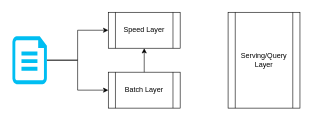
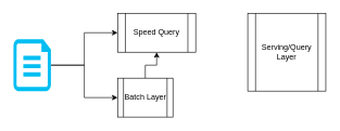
  <mxCell id="0" />
  <mxCell id="1" parent="0" />
  <mxCell id="2" style="edgeStyle=orthogonalEdgeStyle;rounded=0;orthogonalLoop=1;jettySize=auto;html=1;entryX=0;entryY=0.5;entryDx=0;entryDy=0;" edge="1" parent="1" source="4" target="5"><mxGeometry relative="1" as="geometry" /></mxCell>
  <mxCell id="3" style="edgeStyle=orthogonalEdgeStyle;rounded=0;orthogonalLoop=1;jettySize=auto;html=1;entryX=0;entryY=0.5;entryDx=0;entryDy=0;" edge="1" parent="1" source="4" target="6"><mxGeometry relative="1" as="geometry" /></mxCell>
  <mxCell id="4" value="" style="verticalLabelPosition=bottom;html=1;verticalAlign=top;align=center;strokeColor=none;fillColor=#00BEF2;shape=mxgraph.azure.file;pointerEvents=1;" vertex="1" parent="1"><mxGeometry x="20" y="60" width="57.5" height="80" as="geometry" /></mxCell>
- <mxCell id="5" value="Speed Layer" style="shape=process;whiteSpace=wrap;html=1;backgroundOutline=1;" vertex="1" parent="1"><mxGeometry x="180" y="20" width="120" height="60" as="geometry" /></mxCell>
- <mxCell id="6" value="Batch Layer" style="shape=process;whiteSpace=wrap;html=1;backgroundOutline=1;" vertex="1" parent="1"><mxGeometry x="180" y="120" width="120" height="60" as="geometry" /></mxCell>
- <mxCell id="7" value="Serving/Query Layer" style="shape=process;whiteSpace=wrap;html=1;backgroundOutline=1;" vertex="1" parent="1"><mxGeometry x="380" y="20" width="120" height="160" as="geometry" /></mxCell>
+ <mxCell id="5" value="Speed Query" style="shape=process;whiteSpace=wrap;html=1;backgroundOutline=1;" vertex="1" parent="1"><mxGeometry x="180" y="20" width="120" height="60" as="geometry" /></mxCell>
+ <mxCell id="6" value="Batch Layer" style="shape=process;whiteSpace=wrap;html=1;backgroundOutline=1;" vertex="1" parent="1"><mxGeometry x="180" y="120" width="85" height="60" as="geometry" /></mxCell>
+ <mxCell id="7" value="Serving/Query Layer" style="shape=process;whiteSpace=wrap;html=1;backgroundOutline=1;" vertex="1" parent="1"><mxGeometry x="380" y="20" width="120" height="120" as="geometry" /></mxCell>
  <mxCell id="8" style="edgeStyle=orthogonalEdgeStyle;rounded=0;orthogonalLoop=1;jettySize=auto;html=1;" edge="1" parent="1" source="6" target="5"><mxGeometry relative="1" as="geometry" /></mxCell>
